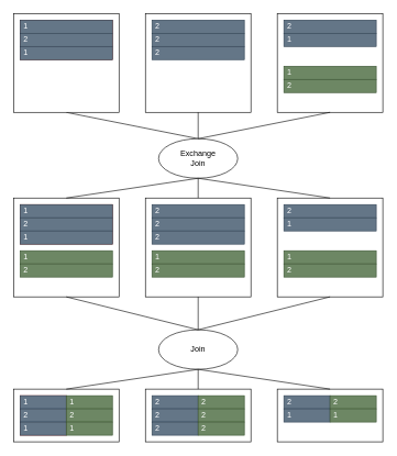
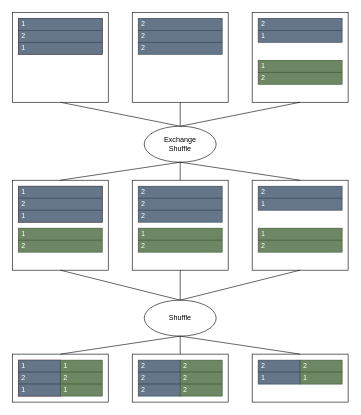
  <mxCell id="0" />
  <mxCell id="1" parent="0" />
  <mxCell id="2" style="rounded=0;orthogonalLoop=1;jettySize=auto;html=1;exitX=0.5;exitY=1;exitDx=0;exitDy=0;entryX=0.5;entryY=0;entryDx=0;entryDy=0;endArrow=none;endFill=0;" parent="1" source="3" target="20" edge="1"><mxGeometry relative="1" as="geometry" /></mxCell>
  <mxCell id="3" value="" style="rounded=0;whiteSpace=wrap;html=1;" parent="1" vertex="1"><mxGeometry x="20" y="20" width="160" height="150" as="geometry" /></mxCell>
  <mxCell id="4" value="" style="group;fillColor=#fad9d5;strokeColor=#ae4132;" parent="1" vertex="1" connectable="0"><mxGeometry x="30" y="30" width="140" height="60" as="geometry" /></mxCell>
  <mxCell id="5" value="&amp;nbsp;1" style="rounded=0;whiteSpace=wrap;html=1;align=left;fillColor=#647687;strokeColor=#314354;fontColor=#ffffff;" parent="4" vertex="1"><mxGeometry width="140" height="20" as="geometry" /></mxCell>
  <mxCell id="6" value="&amp;nbsp;2" style="rounded=0;whiteSpace=wrap;html=1;align=left;fillColor=#647687;strokeColor=#314354;fontColor=#ffffff;" parent="4" vertex="1"><mxGeometry y="20" width="140" height="20" as="geometry" /></mxCell>
  <mxCell id="7" value="&amp;nbsp;1" style="rounded=0;whiteSpace=wrap;html=1;align=left;fillColor=#647687;strokeColor=#314354;fontColor=#ffffff;" parent="4" vertex="1"><mxGeometry y="40" width="140" height="20" as="geometry" /></mxCell>
  <mxCell id="8" value="" style="rounded=0;whiteSpace=wrap;html=1;" parent="1" vertex="1"><mxGeometry x="220" y="20" width="160" height="150" as="geometry" /></mxCell>
  <mxCell id="9" value="" style="group" parent="1" vertex="1" connectable="0"><mxGeometry x="230" y="30" width="140" height="60" as="geometry" /></mxCell>
  <mxCell id="10" value="&amp;nbsp;2" style="rounded=0;whiteSpace=wrap;html=1;align=left;fillColor=#647687;fontColor=#ffffff;strokeColor=#314354;" parent="9" vertex="1"><mxGeometry width="140" height="20" as="geometry" /></mxCell>
  <mxCell id="11" value="&amp;nbsp;2" style="rounded=0;whiteSpace=wrap;html=1;align=left;fillColor=#647687;fontColor=#ffffff;strokeColor=#314354;" parent="9" vertex="1"><mxGeometry y="20" width="140" height="20" as="geometry" /></mxCell>
  <mxCell id="12" value="&amp;nbsp;2" style="rounded=0;whiteSpace=wrap;html=1;align=left;fillColor=#647687;fontColor=#ffffff;strokeColor=#314354;" parent="9" vertex="1"><mxGeometry y="40" width="140" height="20" as="geometry" /></mxCell>
  <mxCell id="13" value="" style="rounded=0;whiteSpace=wrap;html=1;" parent="1" vertex="1"><mxGeometry x="420" y="20" width="160" height="150" as="geometry" /></mxCell>
  <mxCell id="14" value="" style="group" parent="1" vertex="1" connectable="0"><mxGeometry x="430" y="30" width="140" height="60" as="geometry" /></mxCell>
  <mxCell id="15" value="&amp;nbsp;2" style="rounded=0;whiteSpace=wrap;html=1;align=left;fillColor=#647687;fontColor=#ffffff;strokeColor=#314354;" parent="14" vertex="1"><mxGeometry width="140" height="20" as="geometry" /></mxCell>
  <mxCell id="16" value="&amp;nbsp;1" style="rounded=0;whiteSpace=wrap;html=1;align=left;fillColor=#647687;fontColor=#ffffff;strokeColor=#314354;" parent="14" vertex="1"><mxGeometry y="20" width="140" height="20" as="geometry" /></mxCell>
  <mxCell id="17" value="" style="group" parent="1" vertex="1" connectable="0"><mxGeometry x="430" y="100" width="140" height="60" as="geometry" /></mxCell>
  <mxCell id="18" value="&amp;nbsp;1" style="rounded=0;whiteSpace=wrap;html=1;align=left;fillColor=#6d8764;fontColor=#ffffff;strokeColor=#3A5431;" parent="17" vertex="1"><mxGeometry width="140" height="20" as="geometry" /></mxCell>
  <mxCell id="19" value="&amp;nbsp;2" style="rounded=0;whiteSpace=wrap;html=1;align=left;fillColor=#6d8764;fontColor=#ffffff;strokeColor=#3A5431;" parent="17" vertex="1"><mxGeometry y="20" width="140" height="20" as="geometry" /></mxCell>
- <mxCell id="20" value="Exchange&lt;br&gt;Join" style="ellipse;whiteSpace=wrap;html=1;" parent="1" vertex="1"><mxGeometry x="240" y="210" width="120" height="60" as="geometry" /></mxCell>
+ <mxCell id="20" value="Exchange&lt;br&gt;Shuffle" style="ellipse;whiteSpace=wrap;html=1;" parent="1" vertex="1"><mxGeometry x="240" y="210" width="120" height="60" as="geometry" /></mxCell>
  <mxCell id="21" value="" style="rounded=0;whiteSpace=wrap;html=1;" parent="1" vertex="1"><mxGeometry x="20" y="300" width="160" height="150" as="geometry" /></mxCell>
  <mxCell id="22" value="" style="rounded=0;whiteSpace=wrap;html=1;" parent="1" vertex="1"><mxGeometry x="220" y="300" width="160" height="150" as="geometry" /></mxCell>
  <mxCell id="23" value="" style="rounded=0;whiteSpace=wrap;html=1;" parent="1" vertex="1"><mxGeometry x="420" y="300" width="160" height="150" as="geometry" /></mxCell>
  <mxCell id="24" style="rounded=0;orthogonalLoop=1;jettySize=auto;html=1;exitX=0.5;exitY=0;exitDx=0;exitDy=0;entryX=0.5;entryY=1;entryDx=0;entryDy=0;endArrow=none;endFill=0;" parent="1" source="20" target="13" edge="1"><mxGeometry relative="1" as="geometry"><mxPoint x="110" y="180" as="sourcePoint" /><mxPoint x="310" y="220" as="targetPoint" /></mxGeometry></mxCell>
  <mxCell id="25" style="rounded=0;orthogonalLoop=1;jettySize=auto;html=1;entryX=0.5;entryY=0;entryDx=0;entryDy=0;endArrow=none;endFill=0;" parent="1" target="22" edge="1"><mxGeometry relative="1" as="geometry"><mxPoint x="300" y="270" as="sourcePoint" /><mxPoint x="510" y="180" as="targetPoint" /></mxGeometry></mxCell>
  <mxCell id="26" style="rounded=0;orthogonalLoop=1;jettySize=auto;html=1;exitX=0.5;exitY=1;exitDx=0;exitDy=0;entryX=0.5;entryY=0;entryDx=0;entryDy=0;endArrow=none;endFill=0;" parent="1" source="20" target="21" edge="1"><mxGeometry relative="1" as="geometry"><mxPoint x="320" y="230" as="sourcePoint" /><mxPoint x="520" y="190" as="targetPoint" /></mxGeometry></mxCell>
  <mxCell id="27" style="rounded=0;orthogonalLoop=1;jettySize=auto;html=1;exitX=0.5;exitY=1;exitDx=0;exitDy=0;endArrow=none;endFill=0;entryX=0.5;entryY=0;entryDx=0;entryDy=0;" parent="1" source="20" target="23" edge="1"><mxGeometry relative="1" as="geometry"><mxPoint x="330" y="240" as="sourcePoint" /><mxPoint x="530" y="200" as="targetPoint" /></mxGeometry></mxCell>
  <mxCell id="28" style="rounded=0;orthogonalLoop=1;jettySize=auto;html=1;exitX=0.5;exitY=0;exitDx=0;exitDy=0;entryX=0.5;entryY=1;entryDx=0;entryDy=0;endArrow=none;endFill=0;" parent="1" source="20" target="8" edge="1"><mxGeometry relative="1" as="geometry"><mxPoint x="340" y="250" as="sourcePoint" /><mxPoint x="540" y="210" as="targetPoint" /></mxGeometry></mxCell>
- <mxCell id="29" value="Join" style="ellipse;whiteSpace=wrap;html=1;" parent="1" vertex="1"><mxGeometry x="240" y="500" width="120" height="60" as="geometry" /></mxCell>
+ <mxCell id="29" value="Shuffle" style="ellipse;whiteSpace=wrap;html=1;" parent="1" vertex="1"><mxGeometry x="240" y="500" width="120" height="60" as="geometry" /></mxCell>
  <mxCell id="30" value="" style="rounded=0;whiteSpace=wrap;html=1;" parent="1" vertex="1"><mxGeometry x="20" y="590" width="160" height="80" as="geometry" /></mxCell>
  <mxCell id="31" value="" style="group;fillColor=#fad9d5;strokeColor=#ae4132;" parent="1" vertex="1" connectable="0"><mxGeometry x="30" y="600" width="70" height="60" as="geometry" /></mxCell>
  <mxCell id="32" value="&amp;nbsp;1" style="rounded=0;whiteSpace=wrap;html=1;align=left;fillColor=#647687;fontColor=#ffffff;strokeColor=#314354;" parent="31" vertex="1"><mxGeometry width="70" height="20" as="geometry" /></mxCell>
  <mxCell id="33" value="&amp;nbsp;2" style="rounded=0;whiteSpace=wrap;html=1;align=left;fillColor=#647687;fontColor=#ffffff;strokeColor=#314354;" parent="31" vertex="1"><mxGeometry y="20" width="70" height="20" as="geometry" /></mxCell>
  <mxCell id="34" value="&amp;nbsp;1" style="rounded=0;whiteSpace=wrap;html=1;align=left;fillColor=#647687;fontColor=#ffffff;strokeColor=#314354;" parent="31" vertex="1"><mxGeometry y="40" width="70" height="20" as="geometry" /></mxCell>
  <mxCell id="35" value="" style="group" parent="1" vertex="1" connectable="0"><mxGeometry x="100" y="600" width="70" height="60" as="geometry" /></mxCell>
  <mxCell id="36" value="&amp;nbsp;1" style="rounded=0;whiteSpace=wrap;html=1;align=left;fillColor=#6d8764;fontColor=#ffffff;strokeColor=#3A5431;" parent="35" vertex="1"><mxGeometry width="70" height="20" as="geometry" /></mxCell>
  <mxCell id="37" value="&amp;nbsp;2" style="rounded=0;whiteSpace=wrap;html=1;align=left;fillColor=#6d8764;fontColor=#ffffff;strokeColor=#3A5431;" parent="35" vertex="1"><mxGeometry y="20" width="70" height="20" as="geometry" /></mxCell>
  <mxCell id="38" value="&amp;nbsp;1" style="rounded=0;whiteSpace=wrap;html=1;align=left;fillColor=#6d8764;fontColor=#ffffff;strokeColor=#3A5431;" parent="35" vertex="1"><mxGeometry y="40" width="70" height="20" as="geometry" /></mxCell>
  <mxCell id="39" value="" style="rounded=0;whiteSpace=wrap;html=1;" parent="1" vertex="1"><mxGeometry x="220" y="590" width="160" height="80" as="geometry" /></mxCell>
  <mxCell id="40" value="" style="group" parent="1" vertex="1" connectable="0"><mxGeometry x="230" y="600" width="70" height="60" as="geometry" /></mxCell>
  <mxCell id="41" value="&amp;nbsp;2" style="rounded=0;whiteSpace=wrap;html=1;align=left;fillColor=#647687;fontColor=#ffffff;strokeColor=#314354;" parent="40" vertex="1"><mxGeometry width="70" height="20" as="geometry" /></mxCell>
  <mxCell id="42" value="&amp;nbsp;2" style="rounded=0;whiteSpace=wrap;html=1;align=left;fillColor=#647687;fontColor=#ffffff;strokeColor=#314354;" parent="40" vertex="1"><mxGeometry y="20" width="70" height="20" as="geometry" /></mxCell>
  <mxCell id="43" value="&amp;nbsp;2" style="rounded=0;whiteSpace=wrap;html=1;align=left;fillColor=#647687;fontColor=#ffffff;strokeColor=#314354;" parent="40" vertex="1"><mxGeometry y="40" width="70" height="20" as="geometry" /></mxCell>
  <mxCell id="44" value="" style="group" parent="1" vertex="1" connectable="0"><mxGeometry x="300" y="600" width="70" height="60" as="geometry" /></mxCell>
  <mxCell id="45" value="&amp;nbsp;2" style="rounded=0;whiteSpace=wrap;html=1;align=left;fillColor=#6d8764;fontColor=#ffffff;strokeColor=#3A5431;" parent="44" vertex="1"><mxGeometry width="70" height="20" as="geometry" /></mxCell>
  <mxCell id="46" value="&amp;nbsp;2" style="rounded=0;whiteSpace=wrap;html=1;align=left;fillColor=#6d8764;fontColor=#ffffff;strokeColor=#3A5431;" parent="44" vertex="1"><mxGeometry y="20" width="70" height="20" as="geometry" /></mxCell>
  <mxCell id="47" value="&amp;nbsp;2" style="rounded=0;whiteSpace=wrap;html=1;align=left;fillColor=#6d8764;fontColor=#ffffff;strokeColor=#3A5431;" parent="44" vertex="1"><mxGeometry y="40" width="70" height="20" as="geometry" /></mxCell>
  <mxCell id="48" value="" style="rounded=0;whiteSpace=wrap;html=1;" parent="1" vertex="1"><mxGeometry x="420" y="590" width="160" height="80" as="geometry" /></mxCell>
  <mxCell id="49" value="" style="group" parent="1" vertex="1" connectable="0"><mxGeometry x="430" y="600" width="70" height="60" as="geometry" /></mxCell>
  <mxCell id="50" value="&amp;nbsp;2" style="rounded=0;whiteSpace=wrap;html=1;align=left;fillColor=#647687;fontColor=#ffffff;strokeColor=#314354;" parent="49" vertex="1"><mxGeometry width="70" height="20" as="geometry" /></mxCell>
  <mxCell id="51" value="&amp;nbsp;1" style="rounded=0;whiteSpace=wrap;html=1;align=left;fillColor=#647687;fontColor=#ffffff;strokeColor=#314354;" parent="49" vertex="1"><mxGeometry y="20" width="70" height="20" as="geometry" /></mxCell>
  <mxCell id="52" value="" style="group" parent="1" vertex="1" connectable="0"><mxGeometry x="500" y="600" width="70" height="60" as="geometry" /></mxCell>
  <mxCell id="53" value="&amp;nbsp;2" style="rounded=0;whiteSpace=wrap;html=1;align=left;fillColor=#6d8764;fontColor=#ffffff;strokeColor=#3A5431;" parent="52" vertex="1"><mxGeometry width="70" height="20" as="geometry" /></mxCell>
  <mxCell id="54" value="&amp;nbsp;1" style="rounded=0;whiteSpace=wrap;html=1;align=left;fillColor=#6d8764;fontColor=#ffffff;strokeColor=#3A5431;" parent="52" vertex="1"><mxGeometry y="20" width="70" height="20" as="geometry" /></mxCell>
  <mxCell id="55" style="rounded=0;orthogonalLoop=1;jettySize=auto;html=1;entryX=0.5;entryY=0;entryDx=0;entryDy=0;endArrow=none;endFill=0;" parent="1" target="39" edge="1"><mxGeometry relative="1" as="geometry"><mxPoint x="300" y="560" as="sourcePoint" /><mxPoint x="510" y="470" as="targetPoint" /></mxGeometry></mxCell>
  <mxCell id="56" style="rounded=0;orthogonalLoop=1;jettySize=auto;html=1;exitX=0.5;exitY=1;exitDx=0;exitDy=0;entryX=0.5;entryY=0;entryDx=0;entryDy=0;endArrow=none;endFill=0;" parent="1" source="29" target="30" edge="1"><mxGeometry relative="1" as="geometry"><mxPoint x="320" y="520" as="sourcePoint" /><mxPoint x="520" y="480" as="targetPoint" /></mxGeometry></mxCell>
  <mxCell id="57" style="rounded=0;orthogonalLoop=1;jettySize=auto;html=1;exitX=0.5;exitY=1;exitDx=0;exitDy=0;endArrow=none;endFill=0;entryX=0.5;entryY=0;entryDx=0;entryDy=0;" parent="1" source="29" target="48" edge="1"><mxGeometry relative="1" as="geometry"><mxPoint x="330" y="530" as="sourcePoint" /><mxPoint x="530" y="490" as="targetPoint" /></mxGeometry></mxCell>
  <mxCell id="58" style="rounded=0;orthogonalLoop=1;jettySize=auto;html=1;exitX=0.5;exitY=0;exitDx=0;exitDy=0;endArrow=none;endFill=0;entryX=0.5;entryY=1;entryDx=0;entryDy=0;" parent="1" source="29" target="22" edge="1"><mxGeometry relative="1" as="geometry"><mxPoint x="310" y="570" as="sourcePoint" /><mxPoint x="510" y="600" as="targetPoint" /></mxGeometry></mxCell>
  <mxCell id="59" style="rounded=0;orthogonalLoop=1;jettySize=auto;html=1;exitX=0.5;exitY=0;exitDx=0;exitDy=0;endArrow=none;endFill=0;entryX=0.5;entryY=1;entryDx=0;entryDy=0;" parent="1" source="29" target="21" edge="1"><mxGeometry relative="1" as="geometry"><mxPoint x="320" y="580" as="sourcePoint" /><mxPoint x="520" y="610" as="targetPoint" /></mxGeometry></mxCell>
  <mxCell id="60" style="rounded=0;orthogonalLoop=1;jettySize=auto;html=1;exitX=0.5;exitY=0;exitDx=0;exitDy=0;endArrow=none;endFill=0;entryX=0.5;entryY=1;entryDx=0;entryDy=0;" parent="1" source="29" target="23" edge="1"><mxGeometry relative="1" as="geometry"><mxPoint x="330" y="590" as="sourcePoint" /><mxPoint x="530" y="620" as="targetPoint" /></mxGeometry></mxCell>
  <mxCell id="61" value="" style="group" parent="1" vertex="1" connectable="0"><mxGeometry x="430" y="380" width="140" height="60" as="geometry" /></mxCell>
  <mxCell id="62" value="&amp;nbsp;1" style="rounded=0;whiteSpace=wrap;html=1;align=left;fillColor=#6d8764;fontColor=#ffffff;strokeColor=#3A5431;" parent="61" vertex="1"><mxGeometry width="140" height="20" as="geometry" /></mxCell>
  <mxCell id="63" value="&amp;nbsp;2" style="rounded=0;whiteSpace=wrap;html=1;align=left;fillColor=#6d8764;fontColor=#ffffff;strokeColor=#3A5431;" parent="61" vertex="1"><mxGeometry y="20" width="140" height="20" as="geometry" /></mxCell>
  <mxCell id="64" value="" style="group" parent="1" vertex="1" connectable="0"><mxGeometry x="230" y="380" width="140" height="60" as="geometry" /></mxCell>
  <mxCell id="65" value="&amp;nbsp;1" style="rounded=0;whiteSpace=wrap;html=1;align=left;fillColor=#6d8764;fontColor=#ffffff;strokeColor=#3A5431;" parent="64" vertex="1"><mxGeometry width="140" height="20" as="geometry" /></mxCell>
  <mxCell id="66" value="&amp;nbsp;2" style="rounded=0;whiteSpace=wrap;html=1;align=left;fillColor=#6d8764;fontColor=#ffffff;strokeColor=#3A5431;" parent="64" vertex="1"><mxGeometry y="20" width="140" height="20" as="geometry" /></mxCell>
  <mxCell id="67" value="" style="group" parent="1" vertex="1" connectable="0"><mxGeometry x="30" y="380" width="140" height="60" as="geometry" /></mxCell>
  <mxCell id="68" value="&amp;nbsp;1" style="rounded=0;whiteSpace=wrap;html=1;align=left;fillColor=#6d8764;fontColor=#ffffff;strokeColor=#3A5431;" parent="67" vertex="1"><mxGeometry width="140" height="20" as="geometry" /></mxCell>
  <mxCell id="69" value="&amp;nbsp;2" style="rounded=0;whiteSpace=wrap;html=1;align=left;fillColor=#6d8764;fontColor=#ffffff;strokeColor=#3A5431;" parent="67" vertex="1"><mxGeometry y="20" width="140" height="20" as="geometry" /></mxCell>
  <mxCell id="70" value="" style="group" parent="1" vertex="1" connectable="0"><mxGeometry x="430" y="310" width="140" height="60" as="geometry" /></mxCell>
  <mxCell id="71" value="&amp;nbsp;2" style="rounded=0;whiteSpace=wrap;html=1;align=left;fillColor=#647687;fontColor=#ffffff;strokeColor=#314354;" parent="70" vertex="1"><mxGeometry width="140" height="20" as="geometry" /></mxCell>
  <mxCell id="72" value="&amp;nbsp;1" style="rounded=0;whiteSpace=wrap;html=1;align=left;fillColor=#647687;fontColor=#ffffff;strokeColor=#314354;" parent="70" vertex="1"><mxGeometry y="20" width="140" height="20" as="geometry" /></mxCell>
  <mxCell id="73" value="" style="group" parent="1" vertex="1" connectable="0"><mxGeometry x="230" y="310" width="140" height="60" as="geometry" /></mxCell>
  <mxCell id="74" value="&amp;nbsp;2" style="rounded=0;whiteSpace=wrap;html=1;align=left;fillColor=#647687;fontColor=#ffffff;strokeColor=#314354;" parent="73" vertex="1"><mxGeometry width="140" height="20" as="geometry" /></mxCell>
  <mxCell id="75" value="&amp;nbsp;2" style="rounded=0;whiteSpace=wrap;html=1;align=left;fillColor=#647687;fontColor=#ffffff;strokeColor=#314354;" parent="73" vertex="1"><mxGeometry y="20" width="140" height="20" as="geometry" /></mxCell>
  <mxCell id="76" value="&amp;nbsp;2" style="rounded=0;whiteSpace=wrap;html=1;align=left;fillColor=#647687;fontColor=#ffffff;strokeColor=#314354;" parent="73" vertex="1"><mxGeometry y="40" width="140" height="20" as="geometry" /></mxCell>
  <mxCell id="77" value="" style="group;fillColor=#fad9d5;strokeColor=#ae4132;" parent="1" vertex="1" connectable="0"><mxGeometry x="30" y="310" width="140" height="60" as="geometry" /></mxCell>
  <mxCell id="78" value="&amp;nbsp;1" style="rounded=0;whiteSpace=wrap;html=1;align=left;fillColor=#647687;strokeColor=#314354;fontColor=#ffffff;" parent="77" vertex="1"><mxGeometry width="140" height="20" as="geometry" /></mxCell>
  <mxCell id="79" value="&amp;nbsp;2" style="rounded=0;whiteSpace=wrap;html=1;align=left;fillColor=#647687;strokeColor=#314354;fontColor=#ffffff;" parent="77" vertex="1"><mxGeometry y="20" width="140" height="20" as="geometry" /></mxCell>
  <mxCell id="80" value="&amp;nbsp;1" style="rounded=0;whiteSpace=wrap;html=1;align=left;fillColor=#647687;strokeColor=#314354;fontColor=#ffffff;" parent="77" vertex="1"><mxGeometry y="40" width="140" height="20" as="geometry" /></mxCell>
